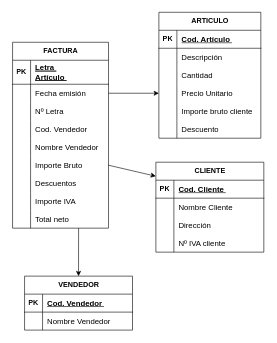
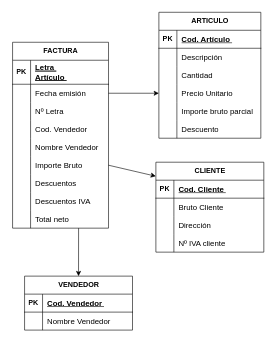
  <mxCell id="0" />
  <mxCell id="1" parent="0" />
  <mxCell id="2" value="FACTURA" style="shape=table;startSize=30;container=1;collapsible=1;childLayout=tableLayout;fixedRows=1;rowLines=0;fontStyle=1;align=center;resizeLast=1;html=1;" vertex="1" parent="1"><mxGeometry x="20" y="70" width="160" height="310" as="geometry" /></mxCell>
  <mxCell id="3" value="" style="shape=tableRow;horizontal=0;startSize=0;swimlaneHead=0;swimlaneBody=0;fillColor=none;collapsible=0;dropTarget=0;points=[[0,0.5],[1,0.5]];portConstraint=eastwest;top=0;left=0;right=0;bottom=1;" vertex="1" parent="2"><mxGeometry y="30" width="160" height="40" as="geometry" /></mxCell>
  <mxCell id="4" value="PK" style="shape=partialRectangle;connectable=0;fillColor=none;top=0;left=0;bottom=0;right=0;fontStyle=1;overflow=hidden;whiteSpace=wrap;html=1;" vertex="1" parent="3"><mxGeometry width="30" height="40" as="geometry"><mxRectangle width="30" height="40" as="alternateBounds" /></mxGeometry></mxCell>
  <mxCell id="5" value="&lt;div&gt;&lt;div style=&quot;font-size: 13px;&quot;&gt;&lt;u style=&quot;&quot;&gt;Letra&amp;nbsp;&lt;/u&gt;&lt;/div&gt;&lt;div style=&quot;font-size: 13px;&quot;&gt;&lt;u style=&quot;&quot;&gt;Artículo&amp;nbsp;&lt;/u&gt;&lt;/div&gt;&lt;/div&gt;" style="shape=partialRectangle;connectable=0;fillColor=none;top=0;left=0;bottom=0;right=0;align=left;spacingLeft=6;fontStyle=5;overflow=hidden;whiteSpace=wrap;html=1;" vertex="1" parent="3"><mxGeometry x="30" width="130" height="40" as="geometry"><mxRectangle width="130" height="40" as="alternateBounds" /></mxGeometry></mxCell>
  <mxCell id="6" value="" style="shape=tableRow;horizontal=0;startSize=0;swimlaneHead=0;swimlaneBody=0;fillColor=none;collapsible=0;dropTarget=0;points=[[0,0.5],[1,0.5]];portConstraint=eastwest;top=0;left=0;right=0;bottom=0;" vertex="1" parent="2"><mxGeometry y="70" width="160" height="30" as="geometry" /></mxCell>
  <mxCell id="7" value="" style="shape=partialRectangle;connectable=0;fillColor=none;top=0;left=0;bottom=0;right=0;editable=1;overflow=hidden;whiteSpace=wrap;html=1;" vertex="1" parent="6"><mxGeometry width="30" height="30" as="geometry"><mxRectangle width="30" height="30" as="alternateBounds" /></mxGeometry></mxCell>
  <mxCell id="8" value="&lt;font style=&quot;font-size: 13px;&quot;&gt;Fecha emisión&amp;nbsp;&lt;/font&gt;" style="shape=partialRectangle;connectable=0;fillColor=none;top=0;left=0;bottom=0;right=0;align=left;spacingLeft=6;overflow=hidden;whiteSpace=wrap;html=1;" vertex="1" parent="6"><mxGeometry x="30" width="130" height="30" as="geometry"><mxRectangle width="130" height="30" as="alternateBounds" /></mxGeometry></mxCell>
  <mxCell id="9" value="" style="shape=tableRow;horizontal=0;startSize=0;swimlaneHead=0;swimlaneBody=0;fillColor=none;collapsible=0;dropTarget=0;points=[[0,0.5],[1,0.5]];portConstraint=eastwest;top=0;left=0;right=0;bottom=0;" vertex="1" parent="2"><mxGeometry y="100" width="160" height="30" as="geometry" /></mxCell>
  <mxCell id="10" value="" style="shape=partialRectangle;connectable=0;fillColor=none;top=0;left=0;bottom=0;right=0;editable=1;overflow=hidden;whiteSpace=wrap;html=1;" vertex="1" parent="9"><mxGeometry width="30" height="30" as="geometry"><mxRectangle width="30" height="30" as="alternateBounds" /></mxGeometry></mxCell>
  <mxCell id="11" value="&lt;span style=&quot;white-space-collapse: preserve;&quot; class=&quot;selectable-text copyable-text&quot;&gt;&lt;font style=&quot;font-size: 13px;&quot;&gt;Nº Letra &lt;/font&gt;&lt;/span&gt;" style="shape=partialRectangle;connectable=0;fillColor=none;top=0;left=0;bottom=0;right=0;align=left;spacingLeft=6;overflow=hidden;whiteSpace=wrap;html=1;" vertex="1" parent="9"><mxGeometry x="30" width="130" height="30" as="geometry"><mxRectangle width="130" height="30" as="alternateBounds" /></mxGeometry></mxCell>
  <mxCell id="12" value="" style="shape=tableRow;horizontal=0;startSize=0;swimlaneHead=0;swimlaneBody=0;fillColor=none;collapsible=0;dropTarget=0;points=[[0,0.5],[1,0.5]];portConstraint=eastwest;top=0;left=0;right=0;bottom=0;" vertex="1" parent="2"><mxGeometry y="130" width="160" height="30" as="geometry" /></mxCell>
  <mxCell id="13" value="" style="shape=partialRectangle;connectable=0;fillColor=none;top=0;left=0;bottom=0;right=0;editable=1;overflow=hidden;whiteSpace=wrap;html=1;" vertex="1" parent="12"><mxGeometry width="30" height="30" as="geometry"><mxRectangle width="30" height="30" as="alternateBounds" /></mxGeometry></mxCell>
  <mxCell id="14" value="&lt;font style=&quot;font-size: 13px;&quot;&gt;Cod. Vendedor&amp;nbsp;&lt;/font&gt;" style="shape=partialRectangle;connectable=0;fillColor=none;top=0;left=0;bottom=0;right=0;align=left;spacingLeft=6;overflow=hidden;whiteSpace=wrap;html=1;" vertex="1" parent="12"><mxGeometry x="30" width="130" height="30" as="geometry"><mxRectangle width="130" height="30" as="alternateBounds" /></mxGeometry></mxCell>
  <mxCell id="15" value="" style="shape=tableRow;horizontal=0;startSize=0;swimlaneHead=0;swimlaneBody=0;fillColor=none;collapsible=0;dropTarget=0;points=[[0,0.5],[1,0.5]];portConstraint=eastwest;top=0;left=0;right=0;bottom=0;" vertex="1" parent="2"><mxGeometry y="160" width="160" height="30" as="geometry" /></mxCell>
  <mxCell id="16" value="" style="shape=partialRectangle;connectable=0;fillColor=none;top=0;left=0;bottom=0;right=0;editable=1;overflow=hidden;whiteSpace=wrap;html=1;" vertex="1" parent="15"><mxGeometry width="30" height="30" as="geometry"><mxRectangle width="30" height="30" as="alternateBounds" /></mxGeometry></mxCell>
  <mxCell id="17" value="&lt;font style=&quot;font-size: 13px;&quot;&gt;Nombre&amp;nbsp;&lt;/font&gt;&lt;span style=&quot;font-size: 13px;&quot;&gt;Vendedor&lt;/span&gt;" style="shape=partialRectangle;connectable=0;fillColor=none;top=0;left=0;bottom=0;right=0;align=left;spacingLeft=6;overflow=hidden;whiteSpace=wrap;html=1;" vertex="1" parent="15"><mxGeometry x="30" width="130" height="30" as="geometry"><mxRectangle width="130" height="30" as="alternateBounds" /></mxGeometry></mxCell>
  <mxCell id="18" value="" style="shape=tableRow;horizontal=0;startSize=0;swimlaneHead=0;swimlaneBody=0;fillColor=none;collapsible=0;dropTarget=0;points=[[0,0.5],[1,0.5]];portConstraint=eastwest;top=0;left=0;right=0;bottom=0;" vertex="1" parent="2"><mxGeometry y="190" width="160" height="30" as="geometry" /></mxCell>
  <mxCell id="19" value="" style="shape=partialRectangle;connectable=0;fillColor=none;top=0;left=0;bottom=0;right=0;editable=1;overflow=hidden;whiteSpace=wrap;html=1;" vertex="1" parent="18"><mxGeometry width="30" height="30" as="geometry"><mxRectangle width="30" height="30" as="alternateBounds" /></mxGeometry></mxCell>
  <mxCell id="20" value="&lt;font style=&quot;font-size: 13px;&quot;&gt;Importe Bruto&amp;nbsp;&lt;/font&gt;" style="shape=partialRectangle;connectable=0;fillColor=none;top=0;left=0;bottom=0;right=0;align=left;spacingLeft=6;overflow=hidden;whiteSpace=wrap;html=1;" vertex="1" parent="18"><mxGeometry x="30" width="130" height="30" as="geometry"><mxRectangle width="130" height="30" as="alternateBounds" /></mxGeometry></mxCell>
  <mxCell id="21" value="" style="shape=tableRow;horizontal=0;startSize=0;swimlaneHead=0;swimlaneBody=0;fillColor=none;collapsible=0;dropTarget=0;points=[[0,0.5],[1,0.5]];portConstraint=eastwest;top=0;left=0;right=0;bottom=0;" vertex="1" parent="2"><mxGeometry y="220" width="160" height="30" as="geometry" /></mxCell>
  <mxCell id="22" value="" style="shape=partialRectangle;connectable=0;fillColor=none;top=0;left=0;bottom=0;right=0;editable=1;overflow=hidden;whiteSpace=wrap;html=1;" vertex="1" parent="21"><mxGeometry width="30" height="30" as="geometry"><mxRectangle width="30" height="30" as="alternateBounds" /></mxGeometry></mxCell>
  <mxCell id="23" value="&lt;font style=&quot;font-size: 13px;&quot;&gt;Descuentos&amp;nbsp;&lt;/font&gt;" style="shape=partialRectangle;connectable=0;fillColor=none;top=0;left=0;bottom=0;right=0;align=left;spacingLeft=6;overflow=hidden;whiteSpace=wrap;html=1;" vertex="1" parent="21"><mxGeometry x="30" width="130" height="30" as="geometry"><mxRectangle width="130" height="30" as="alternateBounds" /></mxGeometry></mxCell>
  <mxCell id="24" value="" style="shape=tableRow;horizontal=0;startSize=0;swimlaneHead=0;swimlaneBody=0;fillColor=none;collapsible=0;dropTarget=0;points=[[0,0.5],[1,0.5]];portConstraint=eastwest;top=0;left=0;right=0;bottom=0;" vertex="1" parent="2"><mxGeometry y="250" width="160" height="30" as="geometry" /></mxCell>
  <mxCell id="25" value="" style="shape=partialRectangle;connectable=0;fillColor=none;top=0;left=0;bottom=0;right=0;editable=1;overflow=hidden;whiteSpace=wrap;html=1;" vertex="1" parent="24"><mxGeometry width="30" height="30" as="geometry"><mxRectangle width="30" height="30" as="alternateBounds" /></mxGeometry></mxCell>
- <mxCell id="26" value="&lt;font style=&quot;font-size: 13px;&quot;&gt;Importe IVA&amp;nbsp;&lt;/font&gt;" style="shape=partialRectangle;connectable=0;fillColor=none;top=0;left=0;bottom=0;right=0;align=left;spacingLeft=6;overflow=hidden;whiteSpace=wrap;html=1;" vertex="1" parent="24"><mxGeometry x="30" width="130" height="30" as="geometry"><mxRectangle width="130" height="30" as="alternateBounds" /></mxGeometry></mxCell>
+ <mxCell id="26" value="&lt;font style=&quot;font-size: 13px;&quot;&gt;Descuentos IVA&amp;nbsp;&lt;/font&gt;" style="shape=partialRectangle;connectable=0;fillColor=none;top=0;left=0;bottom=0;right=0;align=left;spacingLeft=6;overflow=hidden;whiteSpace=wrap;html=1;" vertex="1" parent="24"><mxGeometry x="30" width="130" height="30" as="geometry"><mxRectangle width="130" height="30" as="alternateBounds" /></mxGeometry></mxCell>
  <mxCell id="27" value="" style="shape=tableRow;horizontal=0;startSize=0;swimlaneHead=0;swimlaneBody=0;fillColor=none;collapsible=0;dropTarget=0;points=[[0,0.5],[1,0.5]];portConstraint=eastwest;top=0;left=0;right=0;bottom=0;" vertex="1" parent="2"><mxGeometry y="280" width="160" height="30" as="geometry" /></mxCell>
  <mxCell id="28" value="" style="shape=partialRectangle;connectable=0;fillColor=none;top=0;left=0;bottom=0;right=0;editable=1;overflow=hidden;whiteSpace=wrap;html=1;" vertex="1" parent="27"><mxGeometry width="30" height="30" as="geometry"><mxRectangle width="30" height="30" as="alternateBounds" /></mxGeometry></mxCell>
  <mxCell id="29" value="&lt;font style=&quot;font-size: 13px;&quot;&gt;Total neto&amp;nbsp;&lt;/font&gt;" style="shape=partialRectangle;connectable=0;fillColor=none;top=0;left=0;bottom=0;right=0;align=left;spacingLeft=6;overflow=hidden;whiteSpace=wrap;html=1;" vertex="1" parent="27"><mxGeometry x="30" width="130" height="30" as="geometry"><mxRectangle width="130" height="30" as="alternateBounds" /></mxGeometry></mxCell>
  <mxCell id="30" value="ARTICULO" style="shape=table;startSize=30;container=1;collapsible=1;childLayout=tableLayout;fixedRows=1;rowLines=0;fontStyle=1;align=center;resizeLast=1;html=1;" vertex="1" parent="1"><mxGeometry x="264" y="20" width="170" height="210" as="geometry" /></mxCell>
  <mxCell id="31" value="" style="shape=tableRow;horizontal=0;startSize=0;swimlaneHead=0;swimlaneBody=0;fillColor=none;collapsible=0;dropTarget=0;points=[[0,0.5],[1,0.5]];portConstraint=eastwest;top=0;left=0;right=0;bottom=1;" vertex="1" parent="30"><mxGeometry y="30" width="170" height="30" as="geometry" /></mxCell>
  <mxCell id="32" value="PK" style="shape=partialRectangle;connectable=0;fillColor=none;top=0;left=0;bottom=0;right=0;fontStyle=1;overflow=hidden;whiteSpace=wrap;html=1;" vertex="1" parent="31"><mxGeometry width="30" height="30" as="geometry"><mxRectangle width="30" height="30" as="alternateBounds" /></mxGeometry></mxCell>
  <mxCell id="33" value="&lt;font style=&quot;font-size: 13px;&quot;&gt;Cod. Artículo&amp;nbsp;&lt;/font&gt;" style="shape=partialRectangle;connectable=0;fillColor=none;top=0;left=0;bottom=0;right=0;align=left;spacingLeft=6;fontStyle=5;overflow=hidden;whiteSpace=wrap;html=1;" vertex="1" parent="31"><mxGeometry x="30" width="140" height="30" as="geometry"><mxRectangle width="140" height="30" as="alternateBounds" /></mxGeometry></mxCell>
  <mxCell id="34" value="" style="shape=tableRow;horizontal=0;startSize=0;swimlaneHead=0;swimlaneBody=0;fillColor=none;collapsible=0;dropTarget=0;points=[[0,0.5],[1,0.5]];portConstraint=eastwest;top=0;left=0;right=0;bottom=0;" vertex="1" parent="30"><mxGeometry y="60" width="170" height="30" as="geometry" /></mxCell>
  <mxCell id="35" value="" style="shape=partialRectangle;connectable=0;fillColor=none;top=0;left=0;bottom=0;right=0;editable=1;overflow=hidden;whiteSpace=wrap;html=1;" vertex="1" parent="34"><mxGeometry width="30" height="30" as="geometry"><mxRectangle width="30" height="30" as="alternateBounds" /></mxGeometry></mxCell>
  <mxCell id="36" value="&lt;font style=&quot;font-size: 13px;&quot;&gt;Descripción&amp;nbsp;&lt;/font&gt;" style="shape=partialRectangle;connectable=0;fillColor=none;top=0;left=0;bottom=0;right=0;align=left;spacingLeft=6;overflow=hidden;whiteSpace=wrap;html=1;" vertex="1" parent="34"><mxGeometry x="30" width="140" height="30" as="geometry"><mxRectangle width="140" height="30" as="alternateBounds" /></mxGeometry></mxCell>
  <mxCell id="37" value="" style="shape=tableRow;horizontal=0;startSize=0;swimlaneHead=0;swimlaneBody=0;fillColor=none;collapsible=0;dropTarget=0;points=[[0,0.5],[1,0.5]];portConstraint=eastwest;top=0;left=0;right=0;bottom=0;" vertex="1" parent="30"><mxGeometry y="90" width="170" height="30" as="geometry" /></mxCell>
  <mxCell id="38" value="" style="shape=partialRectangle;connectable=0;fillColor=none;top=0;left=0;bottom=0;right=0;editable=1;overflow=hidden;whiteSpace=wrap;html=1;" vertex="1" parent="37"><mxGeometry width="30" height="30" as="geometry"><mxRectangle width="30" height="30" as="alternateBounds" /></mxGeometry></mxCell>
  <mxCell id="39" value="&lt;font style=&quot;font-size: 13px;&quot;&gt;Cantidad&lt;/font&gt;" style="shape=partialRectangle;connectable=0;fillColor=none;top=0;left=0;bottom=0;right=0;align=left;spacingLeft=6;overflow=hidden;whiteSpace=wrap;html=1;" vertex="1" parent="37"><mxGeometry x="30" width="140" height="30" as="geometry"><mxRectangle width="140" height="30" as="alternateBounds" /></mxGeometry></mxCell>
  <mxCell id="40" value="" style="shape=tableRow;horizontal=0;startSize=0;swimlaneHead=0;swimlaneBody=0;fillColor=none;collapsible=0;dropTarget=0;points=[[0,0.5],[1,0.5]];portConstraint=eastwest;top=0;left=0;right=0;bottom=0;" vertex="1" parent="30"><mxGeometry y="120" width="170" height="30" as="geometry" /></mxCell>
  <mxCell id="41" value="" style="shape=partialRectangle;connectable=0;fillColor=none;top=0;left=0;bottom=0;right=0;editable=1;overflow=hidden;whiteSpace=wrap;html=1;" vertex="1" parent="40"><mxGeometry width="30" height="30" as="geometry"><mxRectangle width="30" height="30" as="alternateBounds" /></mxGeometry></mxCell>
  <mxCell id="42" value="&lt;font style=&quot;font-size: 13px;&quot;&gt;Precio&amp;nbsp;&lt;/font&gt;&lt;span style=&quot;font-size: 13px;&quot;&gt;Unitario&amp;nbsp;&lt;/span&gt;" style="shape=partialRectangle;connectable=0;fillColor=none;top=0;left=0;bottom=0;right=0;align=left;spacingLeft=6;overflow=hidden;whiteSpace=wrap;html=1;" vertex="1" parent="40"><mxGeometry x="30" width="140" height="30" as="geometry"><mxRectangle width="140" height="30" as="alternateBounds" /></mxGeometry></mxCell>
  <mxCell id="43" value="" style="shape=tableRow;horizontal=0;startSize=0;swimlaneHead=0;swimlaneBody=0;fillColor=none;collapsible=0;dropTarget=0;points=[[0,0.5],[1,0.5]];portConstraint=eastwest;top=0;left=0;right=0;bottom=0;" vertex="1" parent="30"><mxGeometry y="150" width="170" height="30" as="geometry" /></mxCell>
  <mxCell id="44" value="" style="shape=partialRectangle;connectable=0;fillColor=none;top=0;left=0;bottom=0;right=0;editable=1;overflow=hidden;whiteSpace=wrap;html=1;" vertex="1" parent="43"><mxGeometry width="30" height="30" as="geometry"><mxRectangle width="30" height="30" as="alternateBounds" /></mxGeometry></mxCell>
- <mxCell id="45" value="&lt;font style=&quot;font-size: 13px;&quot;&gt;Importe bruto cliente&amp;nbsp;&lt;/font&gt;" style="shape=partialRectangle;connectable=0;fillColor=none;top=0;left=0;bottom=0;right=0;align=left;spacingLeft=6;overflow=hidden;whiteSpace=wrap;html=1;" vertex="1" parent="43"><mxGeometry x="30" width="140" height="30" as="geometry"><mxRectangle width="140" height="30" as="alternateBounds" /></mxGeometry></mxCell>
+ <mxCell id="45" value="&lt;font style=&quot;font-size: 13px;&quot;&gt;Importe bruto parcial&amp;nbsp;&lt;/font&gt;" style="shape=partialRectangle;connectable=0;fillColor=none;top=0;left=0;bottom=0;right=0;align=left;spacingLeft=6;overflow=hidden;whiteSpace=wrap;html=1;" vertex="1" parent="43"><mxGeometry x="30" width="140" height="30" as="geometry"><mxRectangle width="140" height="30" as="alternateBounds" /></mxGeometry></mxCell>
  <mxCell id="46" value="" style="shape=tableRow;horizontal=0;startSize=0;swimlaneHead=0;swimlaneBody=0;fillColor=none;collapsible=0;dropTarget=0;points=[[0,0.5],[1,0.5]];portConstraint=eastwest;top=0;left=0;right=0;bottom=0;" vertex="1" parent="30"><mxGeometry y="180" width="170" height="30" as="geometry" /></mxCell>
  <mxCell id="47" value="" style="shape=partialRectangle;connectable=0;fillColor=none;top=0;left=0;bottom=0;right=0;editable=1;overflow=hidden;whiteSpace=wrap;html=1;" vertex="1" parent="46"><mxGeometry width="30" height="30" as="geometry"><mxRectangle width="30" height="30" as="alternateBounds" /></mxGeometry></mxCell>
  <mxCell id="48" value="&lt;font style=&quot;font-size: 13px;&quot;&gt;Descuento&lt;/font&gt;" style="shape=partialRectangle;connectable=0;fillColor=none;top=0;left=0;bottom=0;right=0;align=left;spacingLeft=6;overflow=hidden;whiteSpace=wrap;html=1;" vertex="1" parent="46"><mxGeometry x="30" width="140" height="30" as="geometry"><mxRectangle width="140" height="30" as="alternateBounds" /></mxGeometry></mxCell>
  <mxCell id="49" value="" style="endArrow=classic;html=1;rounded=0;entryX=0;entryY=0.5;entryDx=0;entryDy=0;exitX=1;exitY=0.5;exitDx=0;exitDy=0;" edge="1" parent="1" target="40" source="6"><mxGeometry width="50" height="50" relative="1" as="geometry"><mxPoint x="180" y="250" as="sourcePoint" /><mxPoint x="250" y="250" as="targetPoint" /></mxGeometry></mxCell>
  <mxCell id="50" value="CLIENTE" style="shape=table;startSize=30;container=1;collapsible=1;childLayout=tableLayout;fixedRows=1;rowLines=0;fontStyle=1;align=center;resizeLast=1;html=1;" vertex="1" parent="1"><mxGeometry x="259" y="270" width="180" height="150" as="geometry" /></mxCell>
  <mxCell id="51" value="" style="shape=tableRow;horizontal=0;startSize=0;swimlaneHead=0;swimlaneBody=0;fillColor=none;collapsible=0;dropTarget=0;points=[[0,0.5],[1,0.5]];portConstraint=eastwest;top=0;left=0;right=0;bottom=1;" vertex="1" parent="50"><mxGeometry y="30" width="180" height="30" as="geometry" /></mxCell>
  <mxCell id="52" value="PK" style="shape=partialRectangle;connectable=0;fillColor=none;top=0;left=0;bottom=0;right=0;fontStyle=1;overflow=hidden;whiteSpace=wrap;html=1;" vertex="1" parent="51"><mxGeometry width="30" height="30" as="geometry"><mxRectangle width="30" height="30" as="alternateBounds" /></mxGeometry></mxCell>
  <mxCell id="53" value="&lt;span style=&quot;font-size: 13px;&quot;&gt;Cod. Cliente&amp;nbsp;&lt;/span&gt;" style="shape=partialRectangle;connectable=0;fillColor=none;top=0;left=0;bottom=0;right=0;align=left;spacingLeft=6;fontStyle=5;overflow=hidden;whiteSpace=wrap;html=1;" vertex="1" parent="51"><mxGeometry x="30" width="150" height="30" as="geometry"><mxRectangle width="150" height="30" as="alternateBounds" /></mxGeometry></mxCell>
  <mxCell id="54" value="" style="shape=tableRow;horizontal=0;startSize=0;swimlaneHead=0;swimlaneBody=0;fillColor=none;collapsible=0;dropTarget=0;points=[[0,0.5],[1,0.5]];portConstraint=eastwest;top=0;left=0;right=0;bottom=0;" vertex="1" parent="50"><mxGeometry y="60" width="180" height="30" as="geometry" /></mxCell>
  <mxCell id="55" value="" style="shape=partialRectangle;connectable=0;fillColor=none;top=0;left=0;bottom=0;right=0;editable=1;overflow=hidden;whiteSpace=wrap;html=1;" vertex="1" parent="54"><mxGeometry width="30" height="30" as="geometry"><mxRectangle width="30" height="30" as="alternateBounds" /></mxGeometry></mxCell>
- <mxCell id="56" value="&lt;span style=&quot;font-size: 13px;&quot;&gt;Nombre Cliente&amp;nbsp;&lt;/span&gt;" style="shape=partialRectangle;connectable=0;fillColor=none;top=0;left=0;bottom=0;right=0;align=left;spacingLeft=6;overflow=hidden;whiteSpace=wrap;html=1;" vertex="1" parent="54"><mxGeometry x="30" width="150" height="30" as="geometry"><mxRectangle width="150" height="30" as="alternateBounds" /></mxGeometry></mxCell>
+ <mxCell id="56" value="&lt;span style=&quot;font-size: 13px;&quot;&gt;Bruto Cliente&amp;nbsp;&lt;/span&gt;" style="shape=partialRectangle;connectable=0;fillColor=none;top=0;left=0;bottom=0;right=0;align=left;spacingLeft=6;overflow=hidden;whiteSpace=wrap;html=1;" vertex="1" parent="54"><mxGeometry x="30" width="150" height="30" as="geometry"><mxRectangle width="150" height="30" as="alternateBounds" /></mxGeometry></mxCell>
  <mxCell id="57" value="" style="shape=tableRow;horizontal=0;startSize=0;swimlaneHead=0;swimlaneBody=0;fillColor=none;collapsible=0;dropTarget=0;points=[[0,0.5],[1,0.5]];portConstraint=eastwest;top=0;left=0;right=0;bottom=0;" vertex="1" parent="50"><mxGeometry y="90" width="180" height="30" as="geometry" /></mxCell>
  <mxCell id="58" value="" style="shape=partialRectangle;connectable=0;fillColor=none;top=0;left=0;bottom=0;right=0;editable=1;overflow=hidden;whiteSpace=wrap;html=1;" vertex="1" parent="57"><mxGeometry width="30" height="30" as="geometry"><mxRectangle width="30" height="30" as="alternateBounds" /></mxGeometry></mxCell>
  <mxCell id="59" value="&lt;span style=&quot;font-size: 13px;&quot;&gt;Dirección&amp;nbsp;&lt;/span&gt;" style="shape=partialRectangle;connectable=0;fillColor=none;top=0;left=0;bottom=0;right=0;align=left;spacingLeft=6;overflow=hidden;whiteSpace=wrap;html=1;" vertex="1" parent="57"><mxGeometry x="30" width="150" height="30" as="geometry"><mxRectangle width="150" height="30" as="alternateBounds" /></mxGeometry></mxCell>
  <mxCell id="60" value="" style="shape=tableRow;horizontal=0;startSize=0;swimlaneHead=0;swimlaneBody=0;fillColor=none;collapsible=0;dropTarget=0;points=[[0,0.5],[1,0.5]];portConstraint=eastwest;top=0;left=0;right=0;bottom=0;" vertex="1" parent="50"><mxGeometry y="120" width="180" height="30" as="geometry" /></mxCell>
  <mxCell id="61" value="" style="shape=partialRectangle;connectable=0;fillColor=none;top=0;left=0;bottom=0;right=0;editable=1;overflow=hidden;whiteSpace=wrap;html=1;" vertex="1" parent="60"><mxGeometry width="30" height="30" as="geometry"><mxRectangle width="30" height="30" as="alternateBounds" /></mxGeometry></mxCell>
  <mxCell id="62" value="&lt;span style=&quot;font-size: 13px;&quot;&gt;Nº IVA cliente&amp;nbsp;&lt;/span&gt;" style="shape=partialRectangle;connectable=0;fillColor=none;top=0;left=0;bottom=0;right=0;align=left;spacingLeft=6;overflow=hidden;whiteSpace=wrap;html=1;" vertex="1" parent="60"><mxGeometry x="30" width="150" height="30" as="geometry"><mxRectangle width="150" height="30" as="alternateBounds" /></mxGeometry></mxCell>
  <mxCell id="63" value="VENDEDOR" style="shape=table;startSize=30;container=1;collapsible=1;childLayout=tableLayout;fixedRows=1;rowLines=0;fontStyle=1;align=center;resizeLast=1;html=1;" vertex="1" parent="1"><mxGeometry x="40" y="460" width="180" height="90" as="geometry" /></mxCell>
  <mxCell id="64" value="" style="shape=tableRow;horizontal=0;startSize=0;swimlaneHead=0;swimlaneBody=0;fillColor=none;collapsible=0;dropTarget=0;points=[[0,0.5],[1,0.5]];portConstraint=eastwest;top=0;left=0;right=0;bottom=1;" vertex="1" parent="63"><mxGeometry y="30" width="180" height="30" as="geometry" /></mxCell>
  <mxCell id="65" value="PK" style="shape=partialRectangle;connectable=0;fillColor=none;top=0;left=0;bottom=0;right=0;fontStyle=1;overflow=hidden;whiteSpace=wrap;html=1;" vertex="1" parent="64"><mxGeometry width="30" height="30" as="geometry"><mxRectangle width="30" height="30" as="alternateBounds" /></mxGeometry></mxCell>
  <mxCell id="66" value="&lt;span style=&quot;font-size: 13px;&quot;&gt;Cod. Vendedor&amp;nbsp;&lt;/span&gt;" style="shape=partialRectangle;connectable=0;fillColor=none;top=0;left=0;bottom=0;right=0;align=left;spacingLeft=6;fontStyle=5;overflow=hidden;whiteSpace=wrap;html=1;" vertex="1" parent="64"><mxGeometry x="30" width="150" height="30" as="geometry"><mxRectangle width="150" height="30" as="alternateBounds" /></mxGeometry></mxCell>
  <mxCell id="67" value="" style="shape=tableRow;horizontal=0;startSize=0;swimlaneHead=0;swimlaneBody=0;fillColor=none;collapsible=0;dropTarget=0;points=[[0,0.5],[1,0.5]];portConstraint=eastwest;top=0;left=0;right=0;bottom=0;" vertex="1" parent="63"><mxGeometry y="60" width="180" height="30" as="geometry" /></mxCell>
  <mxCell id="68" value="" style="shape=partialRectangle;connectable=0;fillColor=none;top=0;left=0;bottom=0;right=0;editable=1;overflow=hidden;whiteSpace=wrap;html=1;" vertex="1" parent="67"><mxGeometry width="30" height="30" as="geometry"><mxRectangle width="30" height="30" as="alternateBounds" /></mxGeometry></mxCell>
  <mxCell id="69" value="&lt;font style=&quot;font-size: 13px;&quot;&gt;Nombre&amp;nbsp;&lt;/font&gt;&lt;span style=&quot;font-size: 13px;&quot;&gt;Vendedor&lt;/span&gt;" style="shape=partialRectangle;connectable=0;fillColor=none;top=0;left=0;bottom=0;right=0;align=left;spacingLeft=6;overflow=hidden;whiteSpace=wrap;html=1;" vertex="1" parent="67"><mxGeometry x="30" width="150" height="30" as="geometry"><mxRectangle width="150" height="30" as="alternateBounds" /></mxGeometry></mxCell>
  <mxCell id="70" value="" style="endArrow=classic;html=1;rounded=0;exitX=1;exitY=0.5;exitDx=0;exitDy=0;entryX=-0.001;entryY=0.156;entryDx=0;entryDy=0;entryPerimeter=0;" edge="1" parent="1" target="50"><mxGeometry width="50" height="50" relative="1" as="geometry"><mxPoint x="180" y="275" as="sourcePoint" /><mxPoint x="250" y="300" as="targetPoint" /></mxGeometry></mxCell>
  <mxCell id="71" value="" style="endArrow=classic;html=1;rounded=0;exitX=0.688;exitY=1;exitDx=0;exitDy=0;exitPerimeter=0;entryX=0.5;entryY=0;entryDx=0;entryDy=0;" edge="1" parent="1" source="27" target="63"><mxGeometry width="50" height="50" relative="1" as="geometry"><mxPoint x="70" y="500" as="sourcePoint" /><mxPoint x="140" y="525" as="targetPoint" /></mxGeometry></mxCell>
